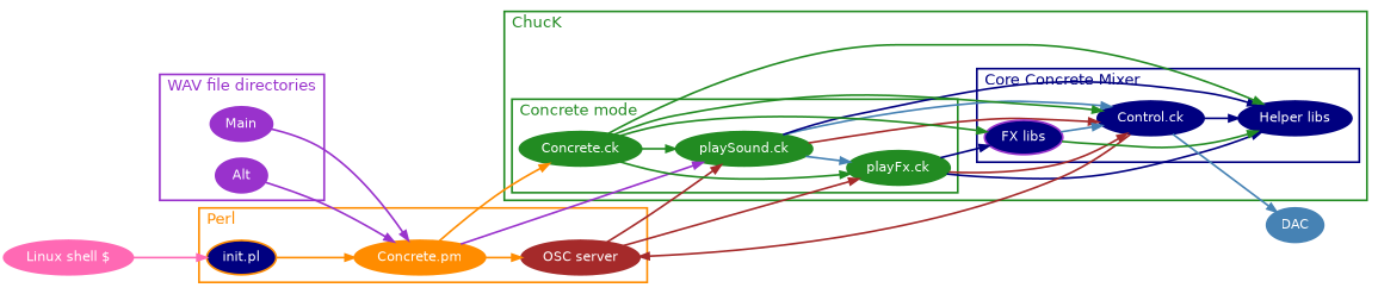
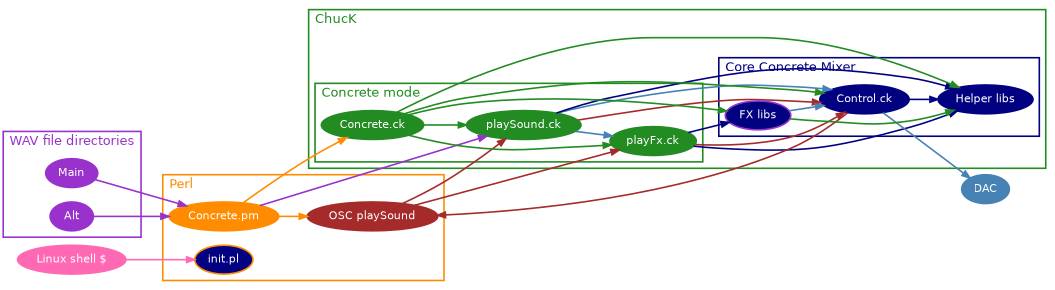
  digraph {
    fontname=helvetica
    fontsize=16
    labeljust=left
    penwidth=2.0
    rankdir=LR
    node [color=darkorchid fillcolor=navy fontcolor=white fontname=Helvetica penwidth=2.0 style=filled]
    edge [color=forestgreen penwidth=2.0]
    n1 [color=darkorange label="init.pl"]
    n2 [color=darkorange fillcolor=darkorange label="Concrete.pm"]
-   n3 [color=brown fillcolor=brown label="OSC server"]
+   n3 [color=brown fillcolor=brown label="OSC playSound"]
    n4 [fillcolor=darkorchid label=Main]
    n5 [fillcolor=darkorchid label=Alt]
    n6 [color=forestgreen fillcolor=forestgreen label="playSound.ck"]
    n7 [color=forestgreen fillcolor=forestgreen label="playFx.ck"]
    n8 [color=forestgreen fillcolor=forestgreen label="Concrete.ck"]
    n9 [color=navy label="Control.ck"]
    n10 [label="FX libs"]
    n11 [color=navy label="Helper libs"]
    DAC [color=steelblue fillcolor=steelblue]
    n13 [color=hotpink fillcolor=hotpink label="Linux shell $"]
    subgraph cluster_1 {
      color=darkorange
      fontcolor=darkorange
      label=Perl
      n1
      n2
      n3
    }
    subgraph cluster_2 {
      color=darkorchid
      fontcolor=darkorchid
      label="WAV file directories"
      n4
      n5
    }
    subgraph cluster_3 {
      color=forestgreen
      fontcolor=forestgreen
      label=ChucK
      subgraph cluster_4 {
        color=forestgreen
        fontcolor=forestgreen
        label="Concrete mode"
        n6
        n7
        n8
      }
      subgraph cluster_5 {
        color=navy
        fontcolor=navy
        label="Core Concrete Mixer"
        n9
        n10
        n11
      }
    }
-   n1 -> n2 [color=darkorange]
    n2 -> n3 [color=darkorange]
    n2 -> n6 [color=darkorchid]
    n2 -> n8 [color=darkorange]
    n3 -> n6 [color=brown]
    n3 -> n7 [color=brown]
    n4 -> n2 [color=darkorchid]
    n5 -> n2 [color=darkorchid]
    n6 -> n7 [color=steelblue]
    n6 -> n9 [color=brown]
    n6 -> n9 [color=steelblue]
    n6 -> n11 [color=navy]
    n7 -> n9 [color=brown]
    n7 -> n10 [color=navy]
    n7 -> n11 [color=navy]
    n8 -> n6
    n8 -> n7
    n8 -> n9
    n8 -> n10
    n8 -> n11
    n9 -> n3 [color=brown]
    n9 -> n11 [color=navy]
    n9 -> DAC [color=steelblue]
    n10 -> n9 [color=steelblue]
    n10 -> n11
    n13 -> n1 [color=hotpink]
  }
